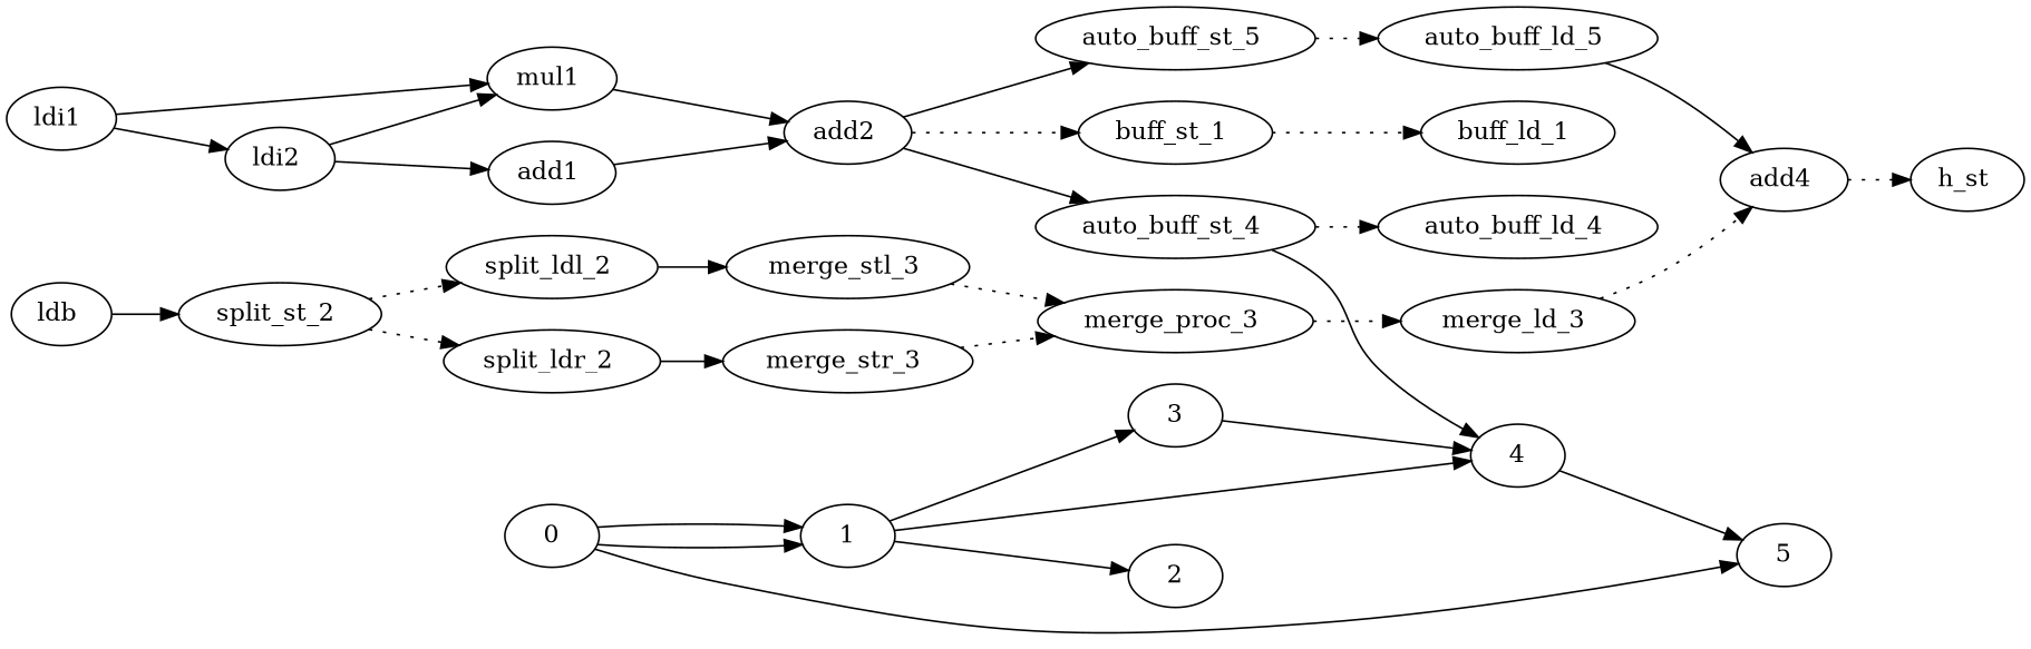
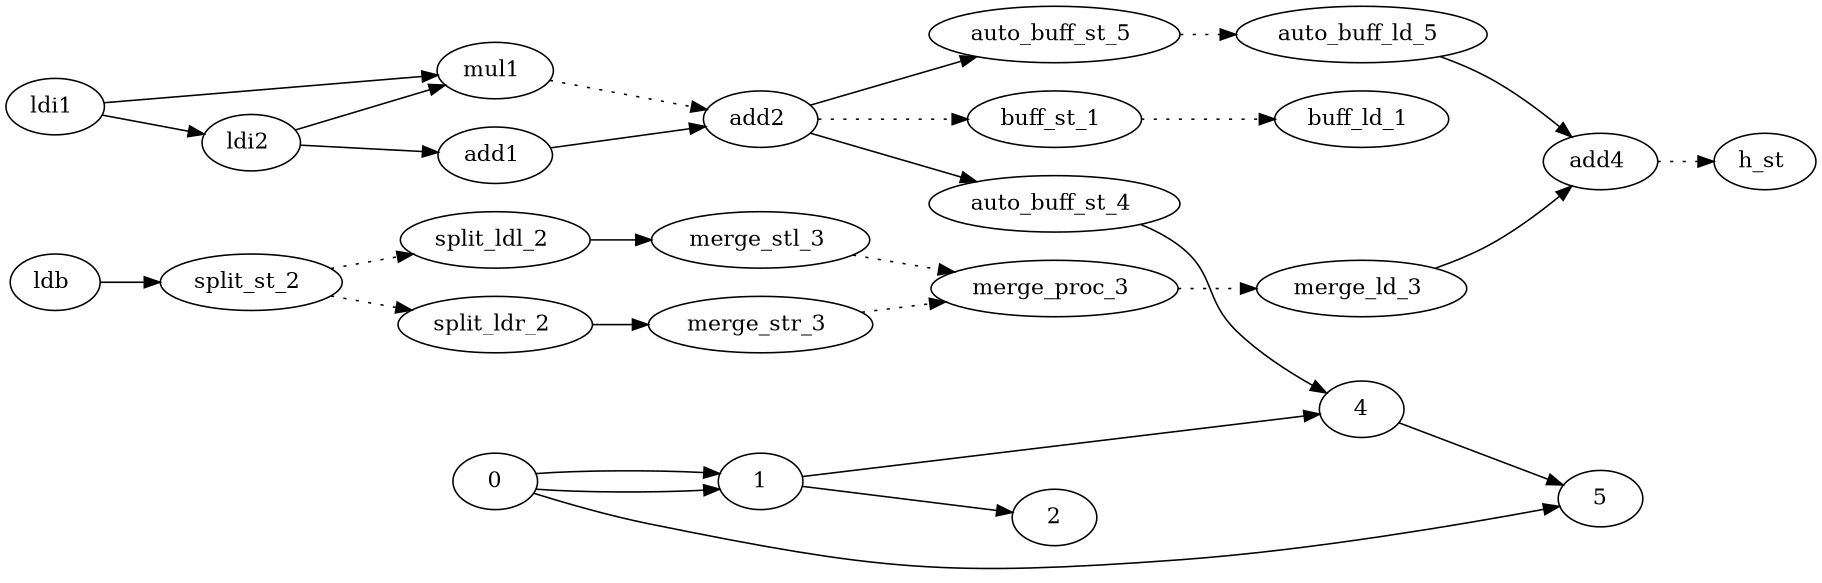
  digraph {
    rankdir=LR
    node [color=black]
    edge [style=solid]
    n1 [label="ldi1 "]
    n2 [label="mul1 "]
    n3 [label="ldi2 "]
    n4 [label="add1 "]
    n5 [label="add2 "]
    n6 [label="buff_ld_1 "]
    n7 [label="buff_st_1 "]
-   n8 [label="auto_buff_ld_4 "]
    n9 [label="auto_buff_st_4 "]
    4 [color=""]
    n11 [label="ldb "]
    n12 [label="split_st_2 "]
    n13 [label="split_ldl_2 "]
    n14 [label="split_ldr_2 "]
    n15 [label="merge_ld_3 "]
    n16 [label="add4 "]
    n17 [label="h_st "]
    n18 [label="merge_proc_3 "]
    n19 [label="auto_buff_ld_5 "]
    n20 [label="auto_buff_st_5 "]
    n21 [label="merge_stl_3 "]
    n22 [label="merge_str_3 "]
    0 [color=""]
    1 [color=""]
    5 [color=""]
    2 [color=""]
-   3 [color=""]
    n1 -> n2
    n1 -> n3
-   n2 -> n5
+   n2 -> n5 [style=dotted]
    n3 -> n2
    n3 -> n4
    n4 -> n5
    n5 -> n7 [style=dotted]
    n5 -> n9
    n5 -> n20
    n7 -> n6 [style=dotted]
-   n9 -> n8 [style=dotted]
    n9 -> 4 [color=black]
    4 -> 5 [color=black]
    n11 -> n12
    n12 -> n13 [style=dotted]
    n12 -> n14 [style=dotted]
    n13 -> n21
    n14 -> n22
-   n15 -> n16 [style=dotted]
+   n15 -> n16
    n16 -> n17 [style=dotted]
    n18 -> n15 [style=dotted]
    n19 -> n16
    n20 -> n19 [style=dotted]
    n21 -> n18 [style=dotted]
    n22 -> n18 [style=dotted]
    0 -> 1 [color=black]
    0 -> 1 [color=black]
    0 -> 5 [color=black]
    1 -> 4 [color=black]
    1 -> 2 [color=black]
-   1 -> 3 [color=black]
-   3 -> 4 [color=black]
  }
